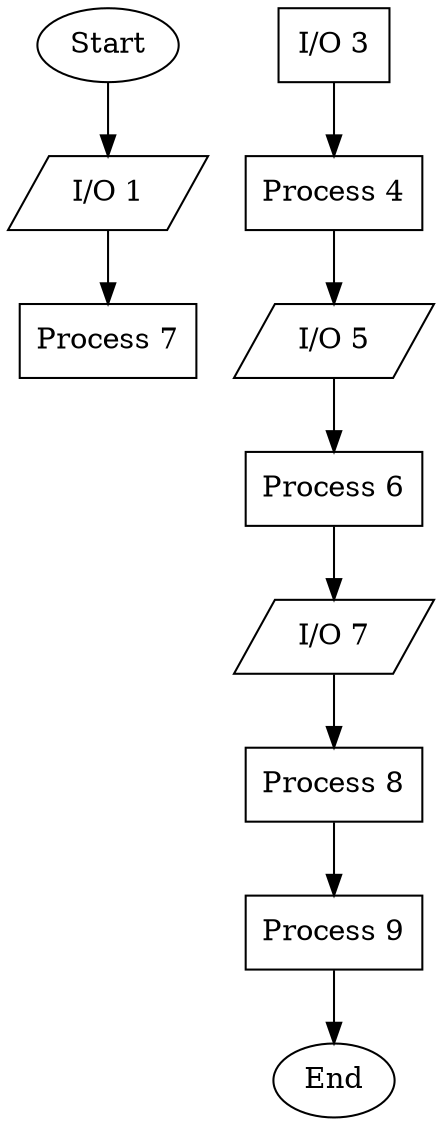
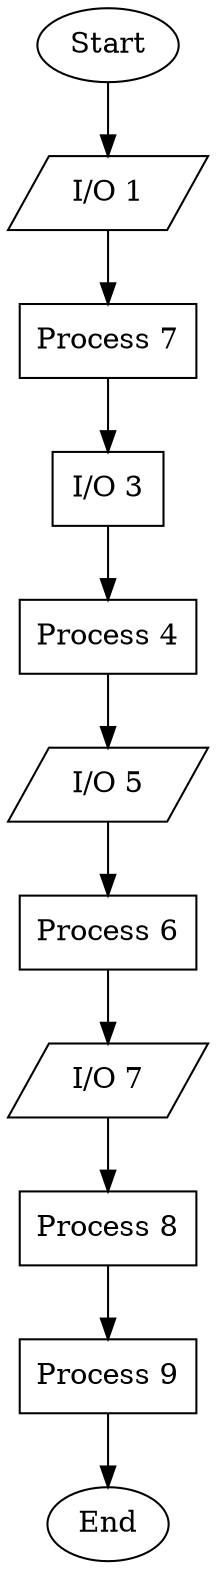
  digraph {
    rankdir=TB
    node [shape=box]
    n1 [label=Start shape=oval]
    n2 [label="I/O 1" shape=parallelogram]
    n3 [label="Process 7"]
    n4 [label="I/O 3"]
    n5 [label="Process 4"]
    n6 [label="I/O 5" shape=parallelogram]
    n7 [label="Process 6"]
    n8 [label="I/O 7" shape=parallelogram]
    n9 [label="Process 8"]
    n10 [label="Process 9"]
    n11 [label=End shape=oval]
    n1 -> n2
    n2 -> n3
+   n3 -> n4
    n4 -> n5
    n5 -> n6
    n6 -> n7
    n7 -> n8
    n8 -> n9
    n9 -> n10
    n10 -> n11
  }
